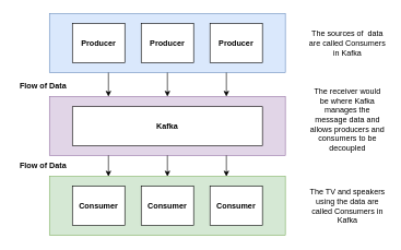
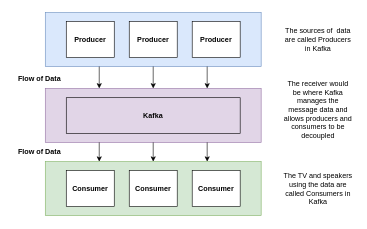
  <mxCell id="0" />
  <mxCell id="1" parent="0" />
  <mxCell id="2" value="" style="rounded=0;whiteSpace=wrap;html=1;fillColor=#d5e8d4;strokeColor=#82b366;" vertex="1" parent="1"><mxGeometry x="75" y="268.5" width="360" height="90" as="geometry" /></mxCell>
  <mxCell id="3" value="" style="rounded=0;whiteSpace=wrap;html=1;fillColor=#dae8fc;strokeColor=#6c8ebf;" vertex="1" parent="1"><mxGeometry x="75" y="20" width="360" height="90" as="geometry" /></mxCell>
  <mxCell id="4" value="" style="rounded=0;whiteSpace=wrap;html=1;fillColor=#e1d5e7;strokeColor=#9673a6;" vertex="1" parent="1"><mxGeometry x="75" y="146.5" width="360" height="90" as="geometry" /></mxCell>
  <mxCell id="5" value="&lt;b&gt;Producer&lt;/b&gt;" style="rounded=0;whiteSpace=wrap;html=1;" vertex="1" parent="1"><mxGeometry x="110" y="35" width="80" height="60" as="geometry" /></mxCell>
  <mxCell id="6" value="" style="edgeStyle=orthogonalEdgeStyle;rounded=0;orthogonalLoop=1;jettySize=auto;html=1;entryX=0.5;entryY=0;entryDx=0;entryDy=0;exitX=0.5;exitY=1;exitDx=0;exitDy=0;" edge="1" parent="1" source="3" target="4"><mxGeometry relative="1" as="geometry"><mxPoint x="255" y="120" as="sourcePoint" /><mxPoint x="255" y="140" as="targetPoint" /></mxGeometry></mxCell>
  <mxCell id="7" value="&lt;b&gt;Producer&lt;/b&gt;" style="rounded=0;whiteSpace=wrap;html=1;" vertex="1" parent="1"><mxGeometry x="215" y="35" width="80" height="60" as="geometry" /></mxCell>
  <mxCell id="8" value="&lt;b&gt;Producer&lt;/b&gt;" style="rounded=0;whiteSpace=wrap;html=1;" vertex="1" parent="1"><mxGeometry x="320" y="35" width="80" height="60" as="geometry" /></mxCell>
  <mxCell id="9" value="&lt;b&gt;Consumer&lt;/b&gt;" style="rounded=0;whiteSpace=wrap;html=1;" vertex="1" parent="1"><mxGeometry x="110" y="283.5" width="80" height="60" as="geometry" /></mxCell>
  <mxCell id="10" value="&lt;b&gt;Consumer&lt;/b&gt;" style="rounded=0;whiteSpace=wrap;html=1;" vertex="1" parent="1"><mxGeometry x="215" y="283.5" width="80" height="60" as="geometry" /></mxCell>
  <mxCell id="11" value="&lt;b&gt;Consumer&lt;/b&gt;" style="rounded=0;whiteSpace=wrap;html=1;" vertex="1" parent="1"><mxGeometry x="320" y="283.5" width="80" height="60" as="geometry" /></mxCell>
- <mxCell id="12" value="&lt;b&gt;Kafka&lt;/b&gt;" style="rounded=0;whiteSpace=wrap;html=1;" vertex="1" parent="1"><mxGeometry x="110" y="162" width="290" height="60" as="geometry" /></mxCell>
+ <mxCell id="12" value="&lt;b&gt;Kafka&lt;/b&gt;" style="rounded=0;whiteSpace=wrap;html=1;fillColor=#e1d5e7;" vertex="1" parent="1"><mxGeometry x="110" y="162" width="290" height="60" as="geometry" /></mxCell>
  <mxCell id="13" value="" style="endArrow=classic;html=1;exitX=0.25;exitY=1;exitDx=0;exitDy=0;entryX=0.25;entryY=0;entryDx=0;entryDy=0;" edge="1" parent="1" source="3" target="4"><mxGeometry width="50" height="50" relative="1" as="geometry"><mxPoint x="80" y="390" as="sourcePoint" /><mxPoint x="160" y="130" as="targetPoint" /></mxGeometry></mxCell>
  <mxCell id="14" value="" style="endArrow=classic;html=1;exitX=0.75;exitY=1;exitDx=0;exitDy=0;entryX=0.75;entryY=0;entryDx=0;entryDy=0;" edge="1" parent="1" source="3" target="4"><mxGeometry width="50" height="50" relative="1" as="geometry"><mxPoint x="80" y="430" as="sourcePoint" /><mxPoint x="130" y="380" as="targetPoint" /></mxGeometry></mxCell>
  <mxCell id="15" value="" style="endArrow=classic;html=1;exitX=0.25;exitY=1;exitDx=0;exitDy=0;entryX=0.25;entryY=0;entryDx=0;entryDy=0;" edge="1" parent="1" source="4" target="2"><mxGeometry width="50" height="50" relative="1" as="geometry"><mxPoint x="80" y="430" as="sourcePoint" /><mxPoint x="130" y="380" as="targetPoint" /></mxGeometry></mxCell>
  <mxCell id="16" value="" style="endArrow=classic;html=1;exitX=0.5;exitY=1;exitDx=0;exitDy=0;entryX=0.5;entryY=0;entryDx=0;entryDy=0;" edge="1" parent="1" source="4" target="2"><mxGeometry width="50" height="50" relative="1" as="geometry"><mxPoint x="80" y="430" as="sourcePoint" /><mxPoint x="130" y="380" as="targetPoint" /></mxGeometry></mxCell>
  <mxCell id="17" value="" style="endArrow=classic;html=1;exitX=0.75;exitY=1;exitDx=0;exitDy=0;entryX=0.75;entryY=0;entryDx=0;entryDy=0;" edge="1" parent="1" source="4" target="2"><mxGeometry width="50" height="50" relative="1" as="geometry"><mxPoint x="80" y="430" as="sourcePoint" /><mxPoint x="130" y="380" as="targetPoint" /></mxGeometry></mxCell>
  <mxCell id="18" value="&lt;b&gt;Flow of Data&lt;/b&gt;" style="text;html=1;resizable=0;autosize=1;align=center;verticalAlign=middle;points=[];fillColor=none;strokeColor=none;rounded=0;" vertex="1" parent="1"><mxGeometry x="20" y="120" width="90" height="20" as="geometry" /></mxCell>
  <mxCell id="19" value="&lt;b&gt;Flow of Data&lt;/b&gt;" style="text;html=1;resizable=0;autosize=1;align=center;verticalAlign=middle;points=[];fillColor=none;strokeColor=none;rounded=0;" vertex="1" parent="1"><mxGeometry x="20" y="242.5" width="90" height="20" as="geometry" /></mxCell>
- <mxCell id="20" value="The sources of&amp;nbsp; data are called Consumers in Kafka" style="text;html=1;strokeColor=none;fillColor=none;align=center;verticalAlign=middle;whiteSpace=wrap;rounded=0;" vertex="1" parent="1"><mxGeometry x="470" y="55" width="120" height="20" as="geometry" /></mxCell>
+ <mxCell id="20" value="The sources of&amp;nbsp; data are called Producers in Kafka" style="text;html=1;strokeColor=none;fillColor=none;align=center;verticalAlign=middle;whiteSpace=wrap;rounded=0;" vertex="1" parent="1"><mxGeometry x="470" y="55" width="120" height="20" as="geometry" /></mxCell>
  <mxCell id="21" value="The TV and speakers using the data are called Consumers in Kafka" style="text;html=1;strokeColor=none;fillColor=none;align=center;verticalAlign=middle;whiteSpace=wrap;rounded=0;" vertex="1" parent="1"><mxGeometry x="470" y="303.5" width="120" height="20" as="geometry" /></mxCell>
  <mxCell id="22" value="The receiver would be where Kafka manages the message data and allows producers and consumers to be decoupled" style="text;html=1;strokeColor=none;fillColor=none;align=center;verticalAlign=middle;whiteSpace=wrap;rounded=0;" vertex="1" parent="1"><mxGeometry x="470" y="172" width="120" height="20" as="geometry" /></mxCell>
